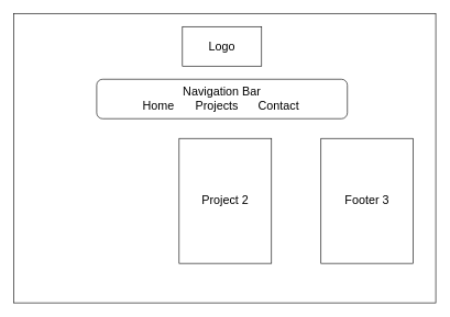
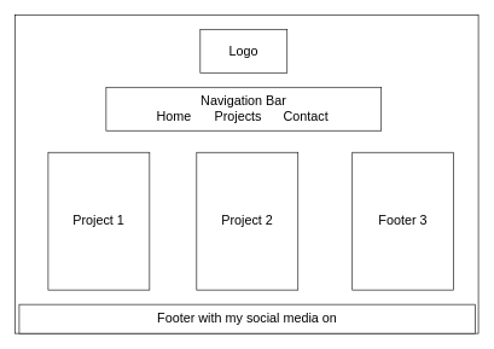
  <mxCell id="0" />
  <mxCell id="1" parent="0" />
  <mxCell id="2" value="" style="rounded=0;whiteSpace=wrap;html=1;" vertex="1" parent="1"><mxGeometry x="20" y="20" width="640" height="440" as="geometry" /></mxCell>
  <mxCell id="3" value="&lt;font style=&quot;font-size: 18px;&quot;&gt;Logo&lt;/font&gt;" style="rounded=0;whiteSpace=wrap;html=1;" vertex="1" parent="1"><mxGeometry x="276" y="40" width="120" height="60" as="geometry" /></mxCell>
- <mxCell id="4" value="Navigation Bar&lt;br&gt;&lt;span style=&quot;white-space: pre;&quot;&gt;&#09;&lt;/span&gt;Home&lt;span style=&quot;white-space: pre;&quot;&gt;&#09;&lt;/span&gt;Projects&lt;span style=&quot;white-space: pre;&quot;&gt;&lt;span style=&quot;white-space: pre;&quot;&gt;&#09;&lt;/span&gt; &lt;/span&gt;&amp;nbsp; Contact&lt;span style=&quot;white-space: pre;&quot;&gt;&#09;&lt;/span&gt;&lt;span style=&quot;white-space: pre;&quot;&gt;&#09;&lt;/span&gt;" style="whiteSpace=wrap;html=1;fontSize=18;rounded=1;" vertex="1" parent="1"><mxGeometry x="146" y="120" width="380" height="60" as="geometry" /></mxCell>
+ <mxCell id="4" value="Navigation Bar&lt;br&gt;&lt;span style=&quot;white-space: pre;&quot;&gt;&#09;&lt;/span&gt;Home&lt;span style=&quot;white-space: pre;&quot;&gt;&#09;&lt;/span&gt;Projects&lt;span style=&quot;white-space: pre;&quot;&gt;&lt;span style=&quot;white-space: pre;&quot;&gt;&#09;&lt;/span&gt; &lt;/span&gt;&amp;nbsp; Contact&lt;span style=&quot;white-space: pre;&quot;&gt;&#09;&lt;/span&gt;&lt;span style=&quot;white-space: pre;&quot;&gt;&#09;&lt;/span&gt;" style="rounded=0;whiteSpace=wrap;html=1;fontSize=18;" vertex="1" parent="1"><mxGeometry x="146" y="120" width="380" height="60" as="geometry" /></mxCell>
+ <mxCell id="5" value="Footer with my social media on" style="rounded=0;whiteSpace=wrap;html=1;fontSize=18;" vertex="1" parent="1"><mxGeometry x="26" y="420" width="630" height="40" as="geometry" /></mxCell>
+ <mxCell id="6" value="Project 1" style="rounded=0;whiteSpace=wrap;html=1;fontSize=18;" vertex="1" parent="1"><mxGeometry x="66" y="210" width="140" height="190" as="geometry" /></mxCell>
  <mxCell id="7" value="Project 2" style="rounded=0;whiteSpace=wrap;html=1;fontSize=18;" vertex="1" parent="1"><mxGeometry x="271" y="210" width="140" height="190" as="geometry" /></mxCell>
  <mxCell id="8" value="Footer 3" style="rounded=0;whiteSpace=wrap;html=1;fontSize=18;" vertex="1" parent="1"><mxGeometry x="486" y="210" width="140" height="190" as="geometry" /></mxCell>
